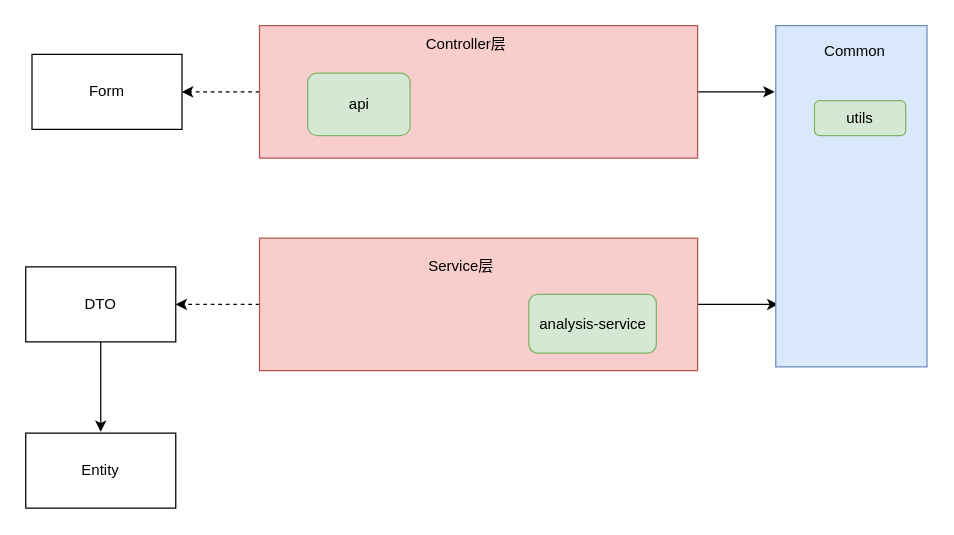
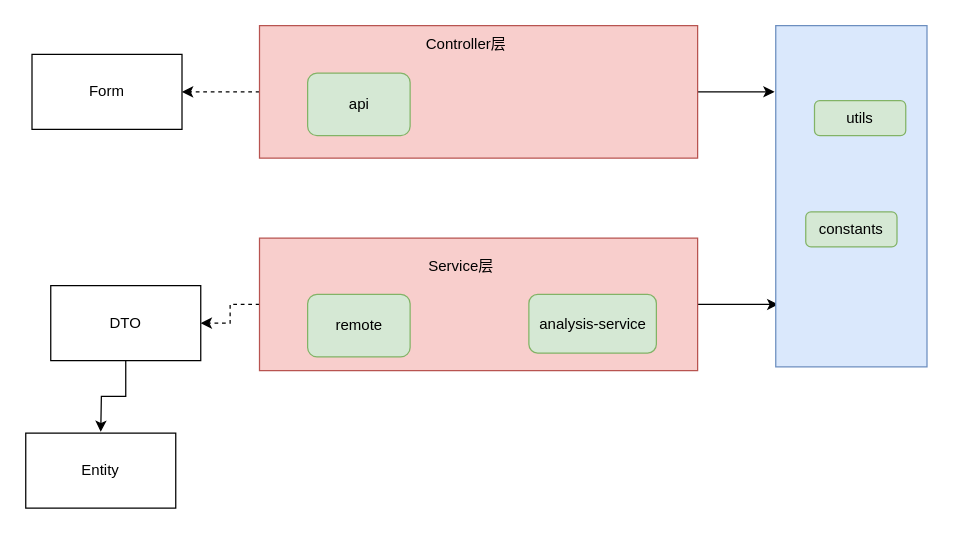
  <mxCell id="0" />
  <mxCell id="1" parent="0" />
  <mxCell id="2" style="edgeStyle=orthogonalEdgeStyle;rounded=0;orthogonalLoop=1;jettySize=auto;html=1;entryX=1;entryY=0.5;entryDx=0;entryDy=0;dashed=1;" edge="1" parent="1" source="4" target="13"><mxGeometry relative="1" as="geometry" /></mxCell>
  <mxCell id="3" style="edgeStyle=orthogonalEdgeStyle;rounded=0;orthogonalLoop=1;jettySize=auto;html=1;entryX=-0.008;entryY=0.194;entryDx=0;entryDy=0;entryPerimeter=0;" edge="1" parent="1" source="4" target="16"><mxGeometry relative="1" as="geometry" /></mxCell>
  <mxCell id="4" value="" style="rounded=0;whiteSpace=wrap;html=1;fillColor=#f8cecc;strokeColor=#b85450;" vertex="1" parent="1"><mxGeometry x="207" y="20" width="350.5" height="106" as="geometry" /></mxCell>
  <mxCell id="5" value="Controller层" style="text;html=1;strokeColor=none;fillColor=none;align=center;verticalAlign=middle;whiteSpace=wrap;rounded=0;" vertex="1" parent="1"><mxGeometry x="324.5" y="23" width="95" height="24" as="geometry" /></mxCell>
  <mxCell id="6" value="api" style="rounded=1;whiteSpace=wrap;html=1;fillColor=#d5e8d4;strokeColor=#82b366;" vertex="1" parent="1"><mxGeometry x="245.5" y="58" width="82" height="50" as="geometry" /></mxCell>
  <mxCell id="7" style="edgeStyle=orthogonalEdgeStyle;rounded=0;orthogonalLoop=1;jettySize=auto;html=1;entryX=1;entryY=0.5;entryDx=0;entryDy=0;dashed=1;" edge="1" parent="1" source="9" target="15"><mxGeometry relative="1" as="geometry" /></mxCell>
  <mxCell id="8" style="edgeStyle=orthogonalEdgeStyle;rounded=0;orthogonalLoop=1;jettySize=auto;html=1;entryX=0.017;entryY=0.817;entryDx=0;entryDy=0;entryPerimeter=0;" edge="1" parent="1" source="9" target="16"><mxGeometry relative="1" as="geometry" /></mxCell>
  <mxCell id="9" value="" style="rounded=0;whiteSpace=wrap;html=1;fillColor=#f8cecc;strokeColor=#b85450;" vertex="1" parent="1"><mxGeometry x="207" y="190" width="350.5" height="106" as="geometry" /></mxCell>
  <mxCell id="10" value="Service层" style="text;html=1;strokeColor=none;fillColor=none;align=center;verticalAlign=middle;whiteSpace=wrap;rounded=0;" vertex="1" parent="1"><mxGeometry x="321" y="201" width="95" height="24" as="geometry" /></mxCell>
+ <mxCell id="11" value="remote" style="rounded=1;whiteSpace=wrap;html=1;fillColor=#d5e8d4;strokeColor=#82b366;" vertex="1" parent="1"><mxGeometry x="245.5" y="235" width="82" height="50" as="geometry" /></mxCell>
  <mxCell id="12" value="analysis-service" style="rounded=1;whiteSpace=wrap;html=1;fillColor=#d5e8d4;strokeColor=#82b366;" vertex="1" parent="1"><mxGeometry x="422.5" y="235" width="102" height="47" as="geometry" /></mxCell>
  <mxCell id="13" value="Form" style="rounded=0;whiteSpace=wrap;html=1;" vertex="1" parent="1"><mxGeometry x="25" y="43" width="120" height="60" as="geometry" /></mxCell>
  <mxCell id="14" style="edgeStyle=orthogonalEdgeStyle;rounded=0;orthogonalLoop=1;jettySize=auto;html=1;" edge="1" parent="1" source="15"><mxGeometry relative="1" as="geometry"><mxPoint x="80" y="345" as="targetPoint" /></mxGeometry></mxCell>
- <mxCell id="15" value="DTO" style="rounded=0;whiteSpace=wrap;html=1;" vertex="1" parent="1"><mxGeometry x="20" y="213" width="120" height="60" as="geometry" /></mxCell>
+ <mxCell id="15" value="DTO" style="rounded=0;whiteSpace=wrap;html=1;" vertex="1" parent="1"><mxGeometry x="40" y="228" width="120" height="60" as="geometry" /></mxCell>
  <mxCell id="16" value="" style="rounded=0;whiteSpace=wrap;html=1;fillColor=#dae8fc;strokeColor=#6c8ebf;" vertex="1" parent="1"><mxGeometry x="620" y="20" width="121" height="273" as="geometry" /></mxCell>
- <mxCell id="17" value="Common" style="text;html=1;strokeColor=none;fillColor=none;align=center;verticalAlign=middle;whiteSpace=wrap;rounded=0;" vertex="1" parent="1"><mxGeometry x="636" y="29" width="95" height="24" as="geometry" /></mxCell>
  <mxCell id="18" value="utils" style="rounded=1;whiteSpace=wrap;html=1;fillColor=#d5e8d4;strokeColor=#82b366;" vertex="1" parent="1"><mxGeometry x="651" y="80" width="73" height="28" as="geometry" /></mxCell>
+ <mxCell id="19" value="constants" style="rounded=1;whiteSpace=wrap;html=1;fillColor=#d5e8d4;strokeColor=#82b366;" vertex="1" parent="1"><mxGeometry x="644" y="169" width="73" height="28" as="geometry" /></mxCell>
  <mxCell id="20" value="Entity" style="rounded=0;whiteSpace=wrap;html=1;" vertex="1" parent="1"><mxGeometry x="20" y="346" width="120" height="60" as="geometry" /></mxCell>
